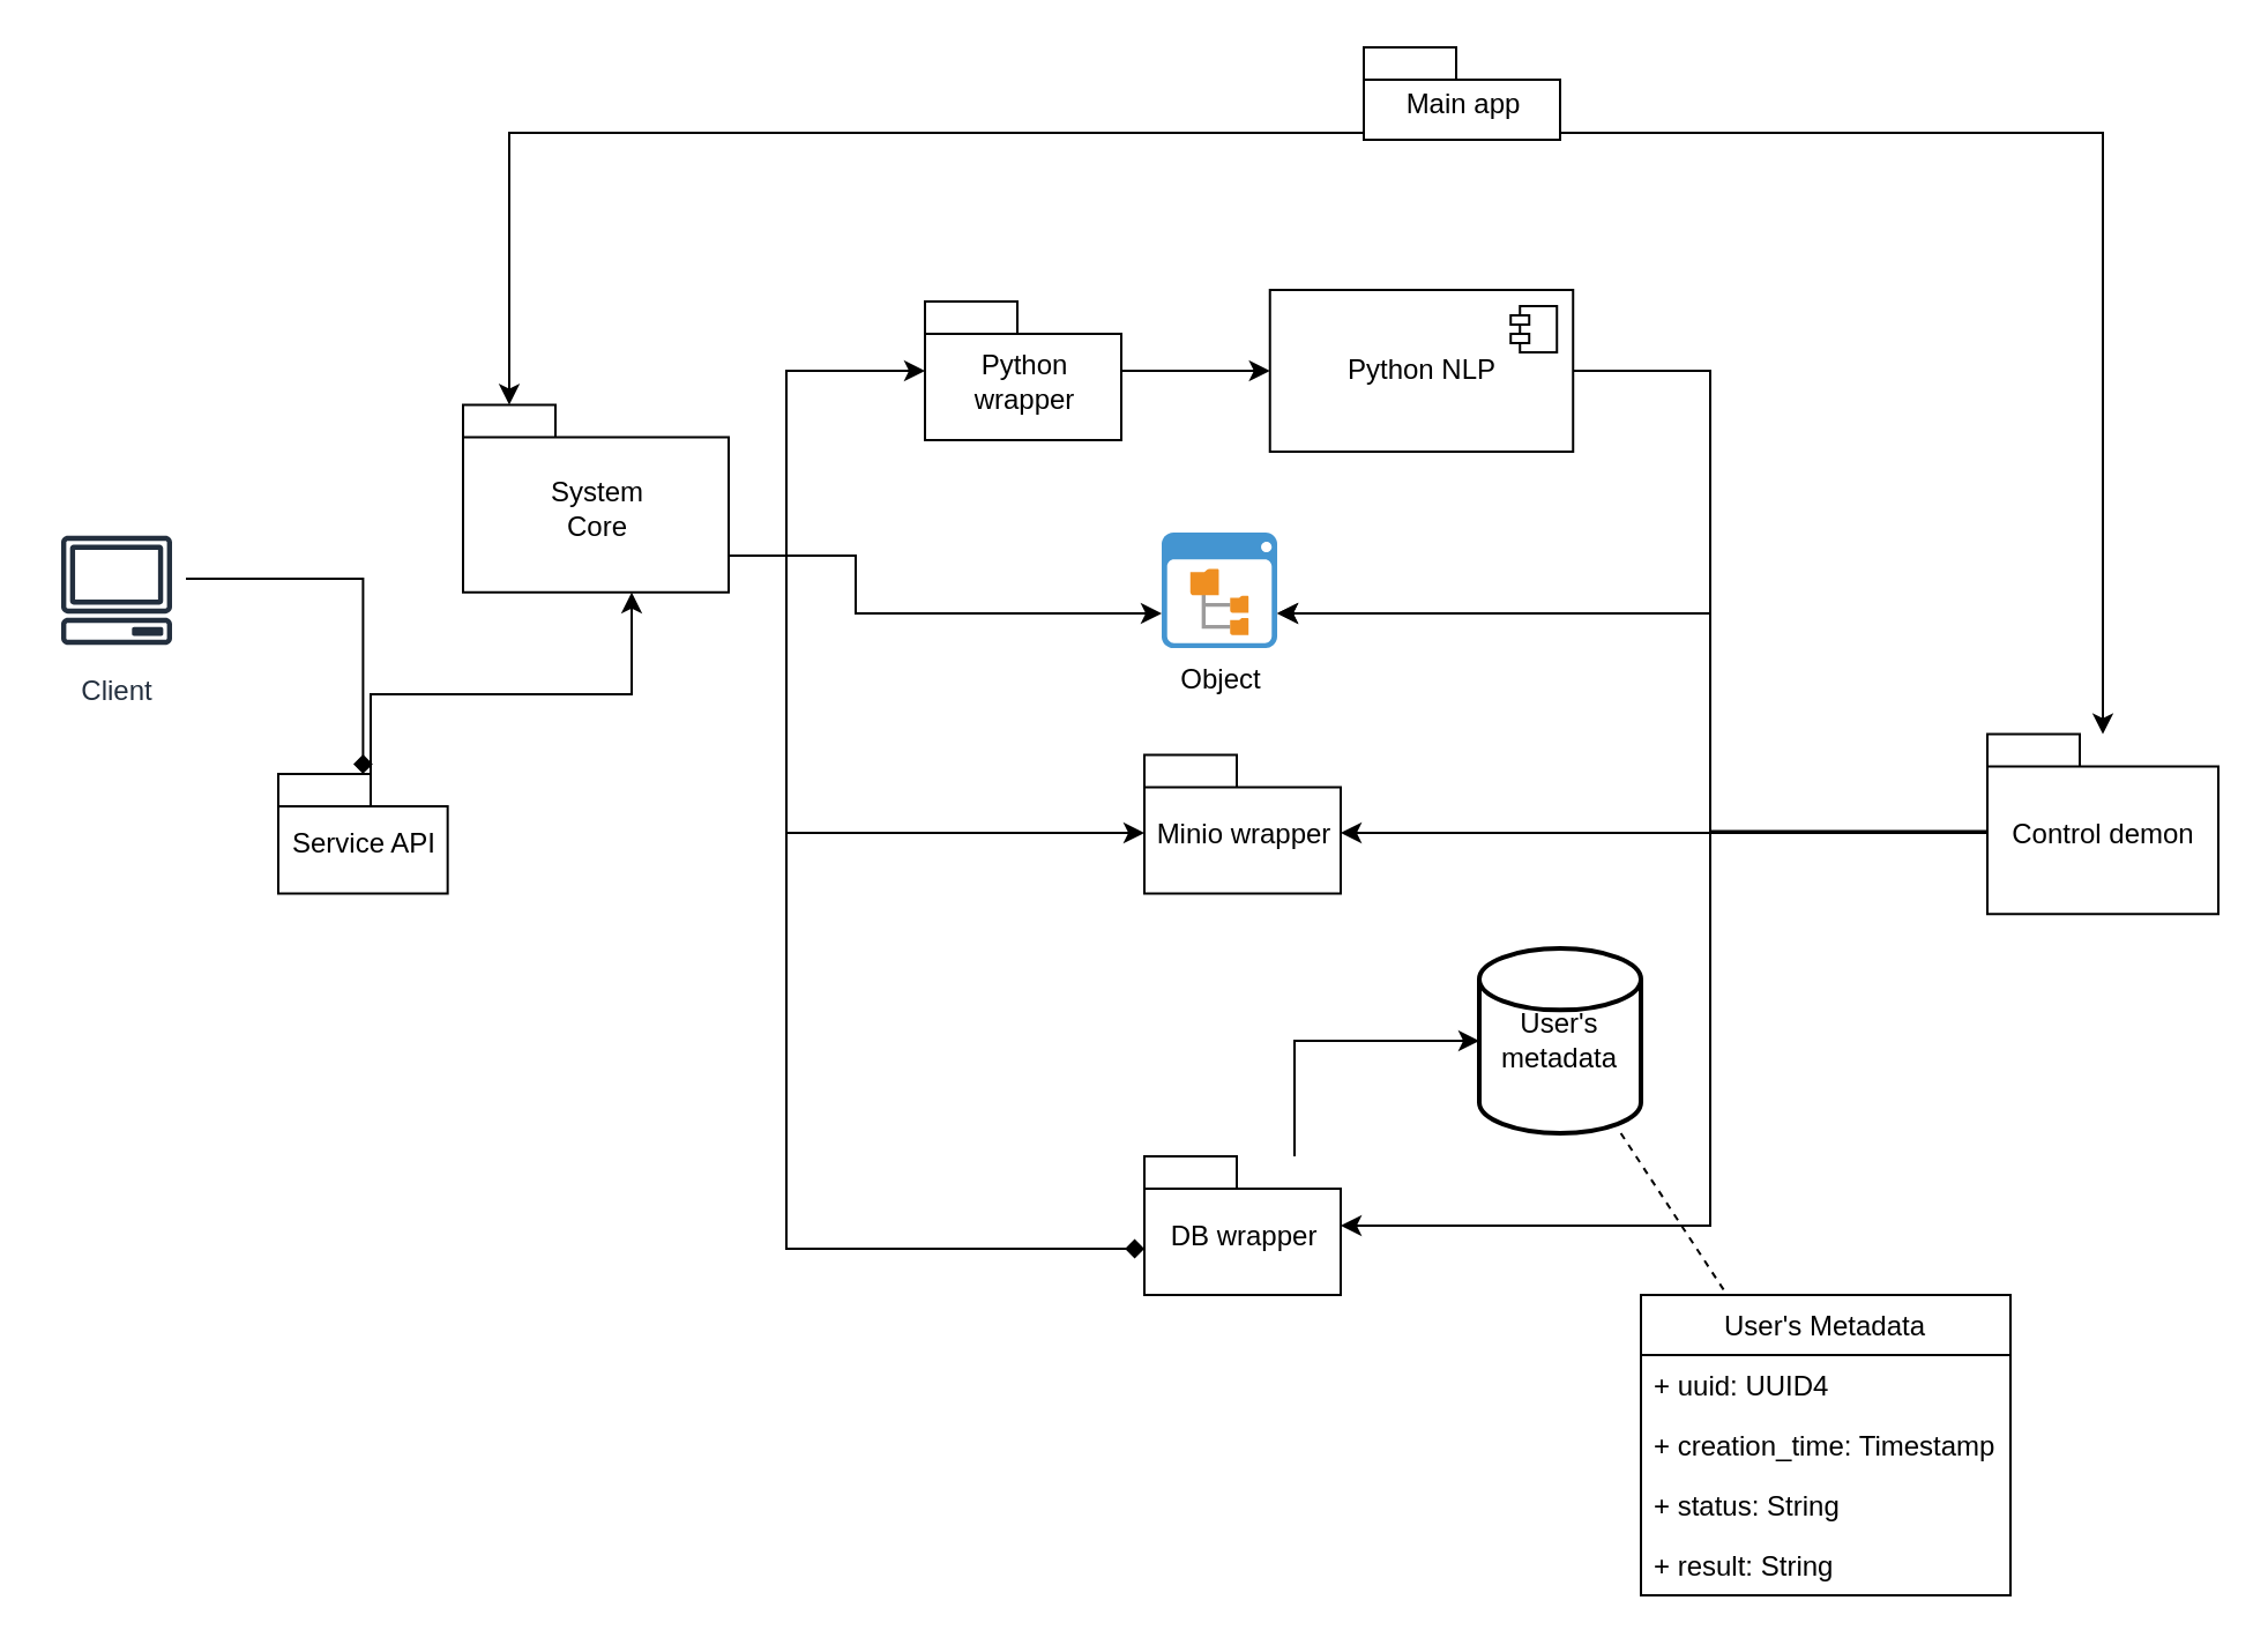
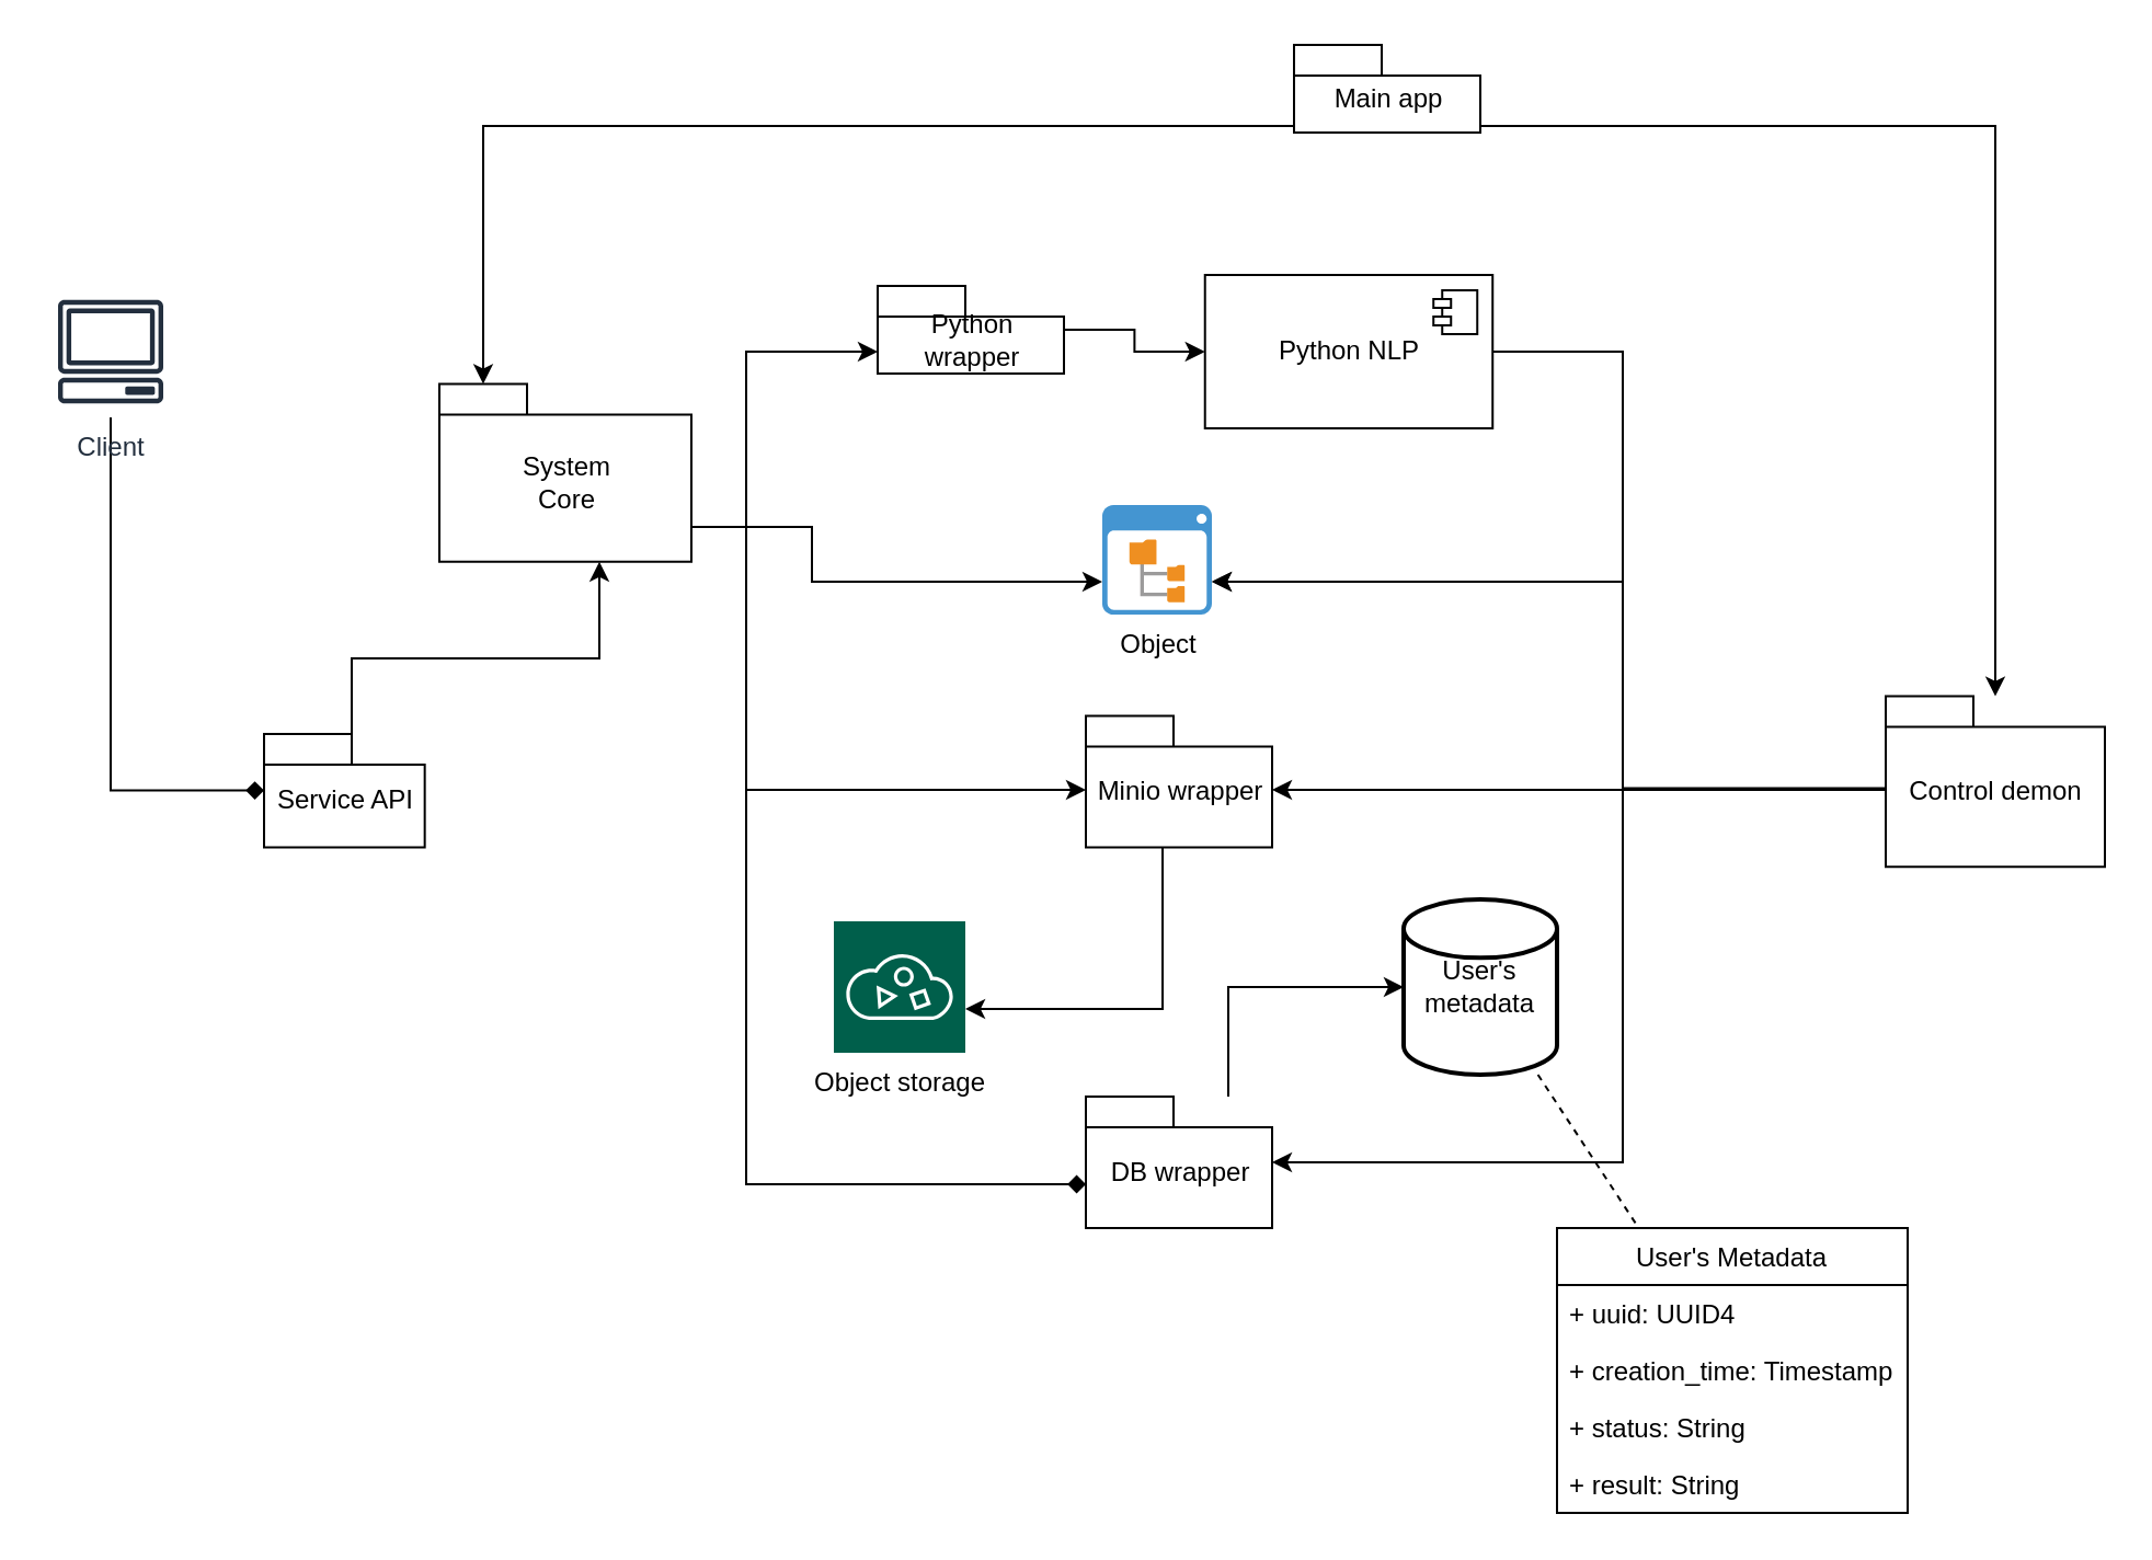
  <mxCell id="0" />
  <mxCell id="1" parent="0" />
+ <mxCell id="2" value="Object storage" style="pointerEvents=1;shadow=0;dashed=0;html=1;strokeColor=none;fillColor=#005F4B;labelPosition=center;verticalLabelPosition=bottom;verticalAlign=top;align=center;outlineConnect=0;shape=mxgraph.veeam2.object_storage;" parent="1" vertex="1"><mxGeometry x="380" y="420" width="60" height="60" as="geometry" /></mxCell>
  <mxCell id="3" style="edgeStyle=none;rounded=0;orthogonalLoop=1;jettySize=auto;html=1;dashed=1;endArrow=none;endFill=0;" parent="1" source="35" target="30" edge="1"><mxGeometry relative="1" as="geometry" /></mxCell>
  <mxCell id="4" value="Object" style="shadow=0;dashed=0;html=1;strokeColor=none;fillColor=#4495D1;labelPosition=center;verticalLabelPosition=bottom;verticalAlign=top;align=center;outlineConnect=0;shape=mxgraph.veeam.2d.file_system_browser;" parent="1" vertex="1"><mxGeometry x="502.5" y="230" width="50" height="50" as="geometry" /></mxCell>
+ <mxCell id="5" style="edgeStyle=orthogonalEdgeStyle;rounded=0;orthogonalLoop=1;jettySize=auto;html=1;" parent="1" source="19" target="2" edge="1"><mxGeometry relative="1" as="geometry"><Array as="points"><mxPoint x="530" y="460" /></Array></mxGeometry></mxCell>
  <mxCell id="6" style="edgeStyle=orthogonalEdgeStyle;rounded=0;orthogonalLoop=1;jettySize=auto;html=1;" parent="1" source="28" target="4" edge="1"><mxGeometry relative="1" as="geometry"><Array as="points"><mxPoint x="740" y="160" /><mxPoint x="740" y="265" /></Array></mxGeometry></mxCell>
  <mxCell id="7" style="edgeStyle=orthogonalEdgeStyle;rounded=0;orthogonalLoop=1;jettySize=auto;html=1;" parent="1" source="16" target="19" edge="1"><mxGeometry relative="1" as="geometry"><Array as="points"><mxPoint x="340" y="240" /><mxPoint x="340" y="360" /></Array></mxGeometry></mxCell>
  <mxCell id="8" style="edgeStyle=orthogonalEdgeStyle;rounded=0;orthogonalLoop=1;jettySize=auto;html=1;" parent="1" source="16" target="18" edge="1"><mxGeometry relative="1" as="geometry"><Array as="points"><mxPoint x="340" y="240" /><mxPoint x="340" y="160" /></Array></mxGeometry></mxCell>
  <mxCell id="9" style="edgeStyle=orthogonalEdgeStyle;rounded=0;orthogonalLoop=1;jettySize=auto;html=1;endArrow=diamond;" parent="1" source="16" target="20" edge="1"><mxGeometry relative="1" as="geometry"><mxPoint x="280" y="470" as="sourcePoint" /><Array as="points"><mxPoint x="340" y="240" /><mxPoint x="340" y="540" /></Array></mxGeometry></mxCell>
  <mxCell id="10" style="edgeStyle=orthogonalEdgeStyle;rounded=0;orthogonalLoop=1;jettySize=auto;html=1;startArrow=classic;startFill=1;endArrow=none;endFill=0;" parent="1" source="16" target="15" edge="1"><mxGeometry relative="1" as="geometry"><mxPoint x="274" y="330" as="sourcePoint" /><mxPoint x="190" y="265" as="targetPoint" /><Array as="points"><mxPoint x="273" y="300" /><mxPoint x="160" y="300" /></Array></mxGeometry></mxCell>
  <mxCell id="11" style="edgeStyle=orthogonalEdgeStyle;rounded=0;orthogonalLoop=1;jettySize=auto;html=1;startArrow=none;startFill=0;" parent="1" source="16" target="4" edge="1"><mxGeometry relative="1" as="geometry"><Array as="points"><mxPoint x="370" y="240" /><mxPoint x="370" y="265" /></Array></mxGeometry></mxCell>
  <mxCell id="12" style="edgeStyle=orthogonalEdgeStyle;rounded=0;orthogonalLoop=1;jettySize=auto;html=1;" parent="1" source="20" target="35" edge="1"><mxGeometry relative="1" as="geometry"><Array as="points"><mxPoint x="560" y="450" /></Array></mxGeometry></mxCell>
  <mxCell id="13" style="edgeStyle=orthogonalEdgeStyle;rounded=0;orthogonalLoop=1;jettySize=auto;html=1;startArrow=none;startFill=0;endArrow=diamond;endFill=1;" parent="1" source="14" target="15" edge="1"><mxGeometry relative="1" as="geometry"><Array as="points"><mxPoint x="50" y="250" /><mxPoint x="50" y="250" /></Array></mxGeometry></mxCell>
- <mxCell id="14" value="Client" style="outlineConnect=0;fontColor=#232F3E;gradientColor=none;strokeColor=#232F3E;fillColor=#ffffff;dashed=0;verticalLabelPosition=bottom;verticalAlign=top;align=center;html=1;fontSize=12;fontStyle=0;aspect=fixed;shape=mxgraph.aws4.resourceIcon;resIcon=mxgraph.aws4.client;" parent="1" vertex="1"><mxGeometry x="20" y="225" width="60" height="60" as="geometry" /></mxCell>
+ <mxCell id="14" value="Client" style="outlineConnect=0;fontColor=#232F3E;gradientColor=none;strokeColor=#232F3E;fillColor=#ffffff;dashed=0;verticalLabelPosition=bottom;verticalAlign=top;align=center;html=1;fontSize=12;fontStyle=0;aspect=fixed;shape=mxgraph.aws4.resourceIcon;resIcon=mxgraph.aws4.client;" parent="1" vertex="1"><mxGeometry x="20" width="60" height="60" as="geometry" y="130" /></mxCell>
  <mxCell id="15" value="&lt;span style=&quot;font-weight: normal&quot;&gt;Service API&lt;/span&gt;" style="shape=folder;fontStyle=1;spacingTop=10;tabWidth=40;tabHeight=14;tabPosition=left;html=1;" parent="1" vertex="1"><mxGeometry x="120" y="334.44" width="73.33" height="51.76" as="geometry" /></mxCell>
  <mxCell id="16" value="&lt;span style=&quot;font-weight: 400&quot;&gt;System&lt;/span&gt;&lt;br style=&quot;padding: 0px ; margin: 0px ; font-weight: 400&quot;&gt;&lt;span style=&quot;font-weight: 400&quot;&gt;Core&lt;/span&gt;" style="shape=folder;fontStyle=1;spacingTop=10;tabWidth=40;tabHeight=14;tabPosition=left;html=1;" parent="1" vertex="1"><mxGeometry x="200" y="174.71" width="115" height="81.17" as="geometry" /></mxCell>
  <mxCell id="17" style="edgeStyle=orthogonalEdgeStyle;rounded=0;orthogonalLoop=1;jettySize=auto;html=1;startArrow=none;startFill=0;endArrow=classic;endFill=1;" parent="1" source="18" target="28" edge="1"><mxGeometry relative="1" as="geometry" /></mxCell>
- <mxCell id="18" value="&lt;span style=&quot;font-weight: 400&quot;&gt;Python&lt;br&gt;wrapper&lt;/span&gt;" style="shape=folder;fontStyle=1;spacingTop=10;tabWidth=40;tabHeight=14;tabPosition=left;html=1;" parent="1" vertex="1"><mxGeometry x="400" width="85" height="60" as="geometry" y="130" /></mxCell>
+ <mxCell id="18" value="&lt;span style=&quot;font-weight: 400&quot;&gt;Python&lt;br&gt;wrapper&lt;/span&gt;" style="shape=folder;fontStyle=1;spacingTop=10;tabWidth=40;tabHeight=14;tabPosition=left;html=1;" parent="1" vertex="1"><mxGeometry x="400" y="130" width="85" height="40" as="geometry" /></mxCell>
  <mxCell id="19" value="&lt;span style=&quot;font-weight: 400&quot;&gt;Minio wrapper&lt;/span&gt;" style="shape=folder;fontStyle=1;spacingTop=10;tabWidth=40;tabHeight=14;tabPosition=left;html=1;" parent="1" vertex="1"><mxGeometry x="495" y="326.2" width="85" height="60" as="geometry" /></mxCell>
  <mxCell id="20" value="&lt;span style=&quot;font-weight: 400&quot;&gt;DB wrapper&lt;/span&gt;" style="shape=folder;fontStyle=1;spacingTop=10;tabWidth=40;tabHeight=14;tabPosition=left;html=1;" parent="1" vertex="1"><mxGeometry x="495" y="500" width="85" height="60" as="geometry" /></mxCell>
  <mxCell id="21" style="edgeStyle=orthogonalEdgeStyle;rounded=0;orthogonalLoop=1;jettySize=auto;html=1;exitX=0;exitY=0;exitDx=0;exitDy=42;exitPerimeter=0;startArrow=none;startFill=0;endArrow=classic;endFill=1;" parent="1" source="24" target="4" edge="1"><mxGeometry relative="1" as="geometry"><Array as="points"><mxPoint x="740" y="359" /><mxPoint x="740" y="265" /></Array></mxGeometry></mxCell>
  <mxCell id="22" style="edgeStyle=orthogonalEdgeStyle;rounded=0;orthogonalLoop=1;jettySize=auto;html=1;startArrow=none;startFill=0;endArrow=classic;endFill=1;" parent="1" source="24" target="19" edge="1"><mxGeometry relative="1" as="geometry"><Array as="points"><mxPoint x="640" y="360" /><mxPoint x="640" y="360" /></Array></mxGeometry></mxCell>
  <mxCell id="23" style="edgeStyle=orthogonalEdgeStyle;rounded=0;orthogonalLoop=1;jettySize=auto;html=1;" edge="1" parent="1" source="24" target="20"><mxGeometry relative="1" as="geometry"><Array as="points"><mxPoint x="740" y="360" /><mxPoint x="740" y="530" /></Array></mxGeometry></mxCell>
  <mxCell id="24" value="&lt;span style=&quot;font-weight: normal&quot;&gt;Control demon&lt;/span&gt;" style="shape=folder;fontStyle=1;spacingTop=10;tabWidth=40;tabHeight=14;tabPosition=left;html=1;" parent="1" vertex="1"><mxGeometry x="860" y="317.31" width="100" height="77.78" as="geometry" /></mxCell>
  <mxCell id="25" style="edgeStyle=orthogonalEdgeStyle;rounded=0;orthogonalLoop=1;jettySize=auto;html=1;exitX=0;exitY=0;exitDx=0;exitDy=37;exitPerimeter=0;startArrow=none;startFill=0;endArrow=classic;endFill=1;entryX=0;entryY=0;entryDx=20;entryDy=0;entryPerimeter=0;" parent="1" source="27" target="16" edge="1"><mxGeometry relative="1" as="geometry"><Array as="points"><mxPoint x="220" y="57" /></Array></mxGeometry></mxCell>
  <mxCell id="26" style="edgeStyle=orthogonalEdgeStyle;rounded=0;orthogonalLoop=1;jettySize=auto;html=1;exitX=0;exitY=0;exitDx=85;exitDy=37;exitPerimeter=0;startArrow=none;startFill=0;endArrow=classic;endFill=1;" parent="1" source="27" target="24" edge="1"><mxGeometry relative="1" as="geometry"><Array as="points"><mxPoint x="910" y="57" /></Array></mxGeometry></mxCell>
  <mxCell id="27" value="&lt;span style=&quot;font-weight: 400&quot;&gt;Main app&lt;/span&gt;" style="shape=folder;fontStyle=1;spacingTop=10;tabWidth=40;tabHeight=14;tabPosition=left;html=1;" parent="1" vertex="1"><mxGeometry x="590" y="20" width="85" height="40" as="geometry" /></mxCell>
  <mxCell id="28" value="Python NLP" style="html=1;dropTarget=0;" parent="1" vertex="1"><mxGeometry x="549.37" y="125" width="131.25" height="70" as="geometry" /></mxCell>
  <mxCell id="29" value="" style="shape=module;jettyWidth=8;jettyHeight=4;" parent="28" vertex="1"><mxGeometry x="1" width="20" height="20" relative="1" as="geometry"><mxPoint x="-27" y="7" as="offset" /></mxGeometry></mxCell>
  <mxCell id="30" value="User's Metadata" style="swimlane;fontStyle=0;childLayout=stackLayout;horizontal=1;startSize=26;fillColor=none;horizontalStack=0;resizeParent=1;resizeParentMax=0;resizeLast=0;collapsible=1;marginBottom=0;" parent="1" vertex="1"><mxGeometry x="710" y="560" width="160" height="130" as="geometry" /></mxCell>
  <mxCell id="31" value="+ uuid: UUID4" style="text;strokeColor=none;fillColor=none;align=left;verticalAlign=top;spacingLeft=4;spacingRight=4;overflow=hidden;rotatable=0;points=[[0,0.5],[1,0.5]];portConstraint=eastwest;" parent="30" vertex="1"><mxGeometry y="26" width="160" height="26" as="geometry" /></mxCell>
  <mxCell id="32" value="+ creation_time: Timestamp" style="text;strokeColor=none;fillColor=none;align=left;verticalAlign=top;spacingLeft=4;spacingRight=4;overflow=hidden;rotatable=0;points=[[0,0.5],[1,0.5]];portConstraint=eastwest;" parent="30" vertex="1"><mxGeometry y="52" width="160" height="26" as="geometry" /></mxCell>
  <mxCell id="33" value="+ status: String" style="text;strokeColor=none;fillColor=none;align=left;verticalAlign=top;spacingLeft=4;spacingRight=4;overflow=hidden;rotatable=0;points=[[0,0.5],[1,0.5]];portConstraint=eastwest;" parent="30" vertex="1"><mxGeometry y="78" width="160" height="26" as="geometry" /></mxCell>
  <mxCell id="34" value="+ result: String" style="text;strokeColor=none;fillColor=none;align=left;verticalAlign=top;spacingLeft=4;spacingRight=4;overflow=hidden;rotatable=0;points=[[0,0.5],[1,0.5]];portConstraint=eastwest;" parent="30" vertex="1"><mxGeometry y="104" width="160" height="26" as="geometry" /></mxCell>
  <mxCell id="35" value="User's metadata" style="strokeWidth=2;html=1;shape=mxgraph.flowchart.database;whiteSpace=wrap;" parent="1" vertex="1"><mxGeometry x="640" y="410" width="70" height="80" as="geometry" /></mxCell>
